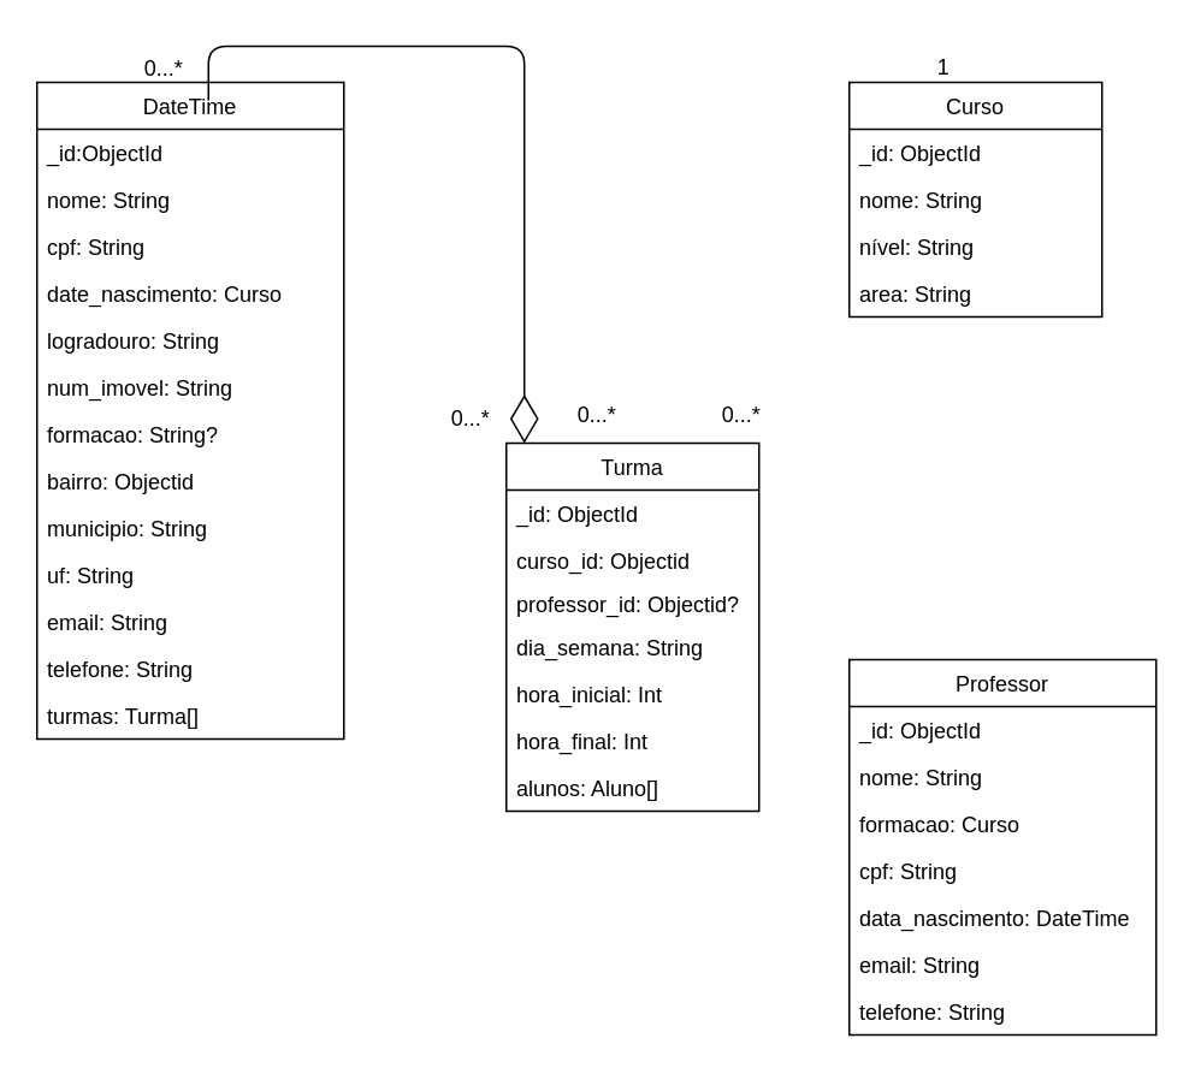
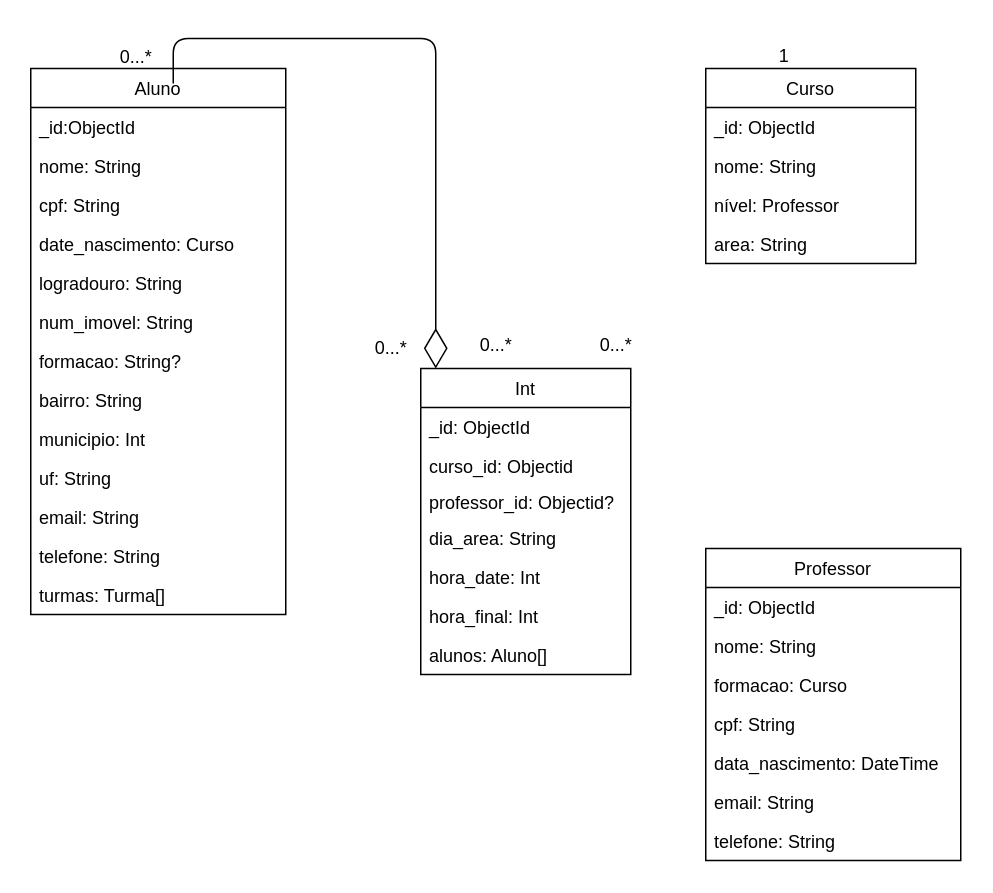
  <mxCell id="0" />
  <mxCell id="1" parent="0" />
- <mxCell id="2" value="DateTime" style="swimlane;fontStyle=0;childLayout=stackLayout;horizontal=1;startSize=26;fillColor=none;horizontalStack=0;resizeParent=1;resizeParentMax=0;resizeLast=0;collapsible=1;marginBottom=0;" parent="1" vertex="1"><mxGeometry x="20" y="43" width="170" height="364" as="geometry" /></mxCell>
+ <mxCell id="2" value="Aluno" style="swimlane;fontStyle=0;childLayout=stackLayout;horizontal=1;startSize=26;fillColor=none;horizontalStack=0;resizeParent=1;resizeParentMax=0;resizeLast=0;collapsible=1;marginBottom=0;" parent="1" vertex="1"><mxGeometry x="20" y="43" width="170" height="364" as="geometry" /></mxCell>
  <mxCell id="3" value="_id:ObjectId" style="text;strokeColor=none;fillColor=none;align=left;verticalAlign=top;spacingLeft=4;spacingRight=4;overflow=hidden;rotatable=0;points=[[0,0.5],[1,0.5]];portConstraint=eastwest;" parent="2" vertex="1"><mxGeometry y="26" width="170" height="26" as="geometry" /></mxCell>
  <mxCell id="4" value="nome: String    " style="text;strokeColor=none;fillColor=none;align=left;verticalAlign=top;spacingLeft=4;spacingRight=4;overflow=hidden;rotatable=0;points=[[0,0.5],[1,0.5]];portConstraint=eastwest;" parent="2" vertex="1"><mxGeometry y="52" width="170" height="26" as="geometry" /></mxCell>
  <mxCell id="5" value="cpf: String" style="text;strokeColor=none;fillColor=none;align=left;verticalAlign=top;spacingLeft=4;spacingRight=4;overflow=hidden;rotatable=0;points=[[0,0.5],[1,0.5]];portConstraint=eastwest;" parent="2" vertex="1"><mxGeometry y="78" width="170" height="26" as="geometry" /></mxCell>
  <mxCell id="6" value="date_nascimento: Curso&#10;" style="text;strokeColor=none;fillColor=none;align=left;verticalAlign=top;spacingLeft=4;spacingRight=4;overflow=hidden;rotatable=0;points=[[0,0.5],[1,0.5]];portConstraint=eastwest;" parent="2" vertex="1"><mxGeometry y="104" width="170" height="26" as="geometry" /></mxCell>
  <mxCell id="7" value="logradouro: String" style="text;strokeColor=none;fillColor=none;align=left;verticalAlign=top;spacingLeft=4;spacingRight=4;overflow=hidden;rotatable=0;points=[[0,0.5],[1,0.5]];portConstraint=eastwest;" parent="2" vertex="1"><mxGeometry y="130" width="170" height="26" as="geometry" /></mxCell>
  <mxCell id="8" value="num_imovel: String" style="text;strokeColor=none;fillColor=none;align=left;verticalAlign=top;spacingLeft=4;spacingRight=4;overflow=hidden;rotatable=0;points=[[0,0.5],[1,0.5]];portConstraint=eastwest;" parent="2" vertex="1"><mxGeometry y="156" width="170" height="26" as="geometry" /></mxCell>
  <mxCell id="9" value="formacao: String?" style="text;strokeColor=none;fillColor=none;align=left;verticalAlign=top;spacingLeft=4;spacingRight=4;overflow=hidden;rotatable=0;points=[[0,0.5],[1,0.5]];portConstraint=eastwest;" parent="2" vertex="1"><mxGeometry y="182" width="170" height="26" as="geometry" /></mxCell>
- <mxCell id="10" value="bairro: Objectid" style="text;strokeColor=none;fillColor=none;align=left;verticalAlign=top;spacingLeft=4;spacingRight=4;overflow=hidden;rotatable=0;points=[[0,0.5],[1,0.5]];portConstraint=eastwest;" parent="2" vertex="1"><mxGeometry y="208" width="170" height="26" as="geometry" /></mxCell>
- <mxCell id="11" value="municipio: String" style="text;strokeColor=none;fillColor=none;align=left;verticalAlign=top;spacingLeft=4;spacingRight=4;overflow=hidden;rotatable=0;points=[[0,0.5],[1,0.5]];portConstraint=eastwest;" parent="2" vertex="1"><mxGeometry y="234" width="170" height="26" as="geometry" /></mxCell>
+ <mxCell id="10" value="bairro: String" style="text;strokeColor=none;fillColor=none;align=left;verticalAlign=top;spacingLeft=4;spacingRight=4;overflow=hidden;rotatable=0;points=[[0,0.5],[1,0.5]];portConstraint=eastwest;" parent="2" vertex="1"><mxGeometry y="208" width="170" height="26" as="geometry" /></mxCell>
+ <mxCell id="11" value="municipio: Int" style="text;strokeColor=none;fillColor=none;align=left;verticalAlign=top;spacingLeft=4;spacingRight=4;overflow=hidden;rotatable=0;points=[[0,0.5],[1,0.5]];portConstraint=eastwest;" parent="2" vertex="1"><mxGeometry y="234" width="170" height="26" as="geometry" /></mxCell>
  <mxCell id="12" value="uf: String" style="text;strokeColor=none;fillColor=none;align=left;verticalAlign=top;spacingLeft=4;spacingRight=4;overflow=hidden;rotatable=0;points=[[0,0.5],[1,0.5]];portConstraint=eastwest;" parent="2" vertex="1"><mxGeometry y="260" width="170" height="26" as="geometry" /></mxCell>
  <mxCell id="13" value="email: String" style="text;strokeColor=none;fillColor=none;align=left;verticalAlign=top;spacingLeft=4;spacingRight=4;overflow=hidden;rotatable=0;points=[[0,0.5],[1,0.5]];portConstraint=eastwest;" parent="2" vertex="1"><mxGeometry y="286" width="170" height="26" as="geometry" /></mxCell>
  <mxCell id="14" value="telefone: String" style="text;strokeColor=none;fillColor=none;align=left;verticalAlign=top;spacingLeft=4;spacingRight=4;overflow=hidden;rotatable=0;points=[[0,0.5],[1,0.5]];portConstraint=eastwest;" vertex="1" parent="2"><mxGeometry y="312" width="170" height="26" as="geometry" /></mxCell>
  <mxCell id="15" value="turmas: Turma[]" style="text;strokeColor=none;fillColor=none;align=left;verticalAlign=top;spacingLeft=4;spacingRight=4;overflow=hidden;rotatable=0;points=[[0,0.5],[1,0.5]];portConstraint=eastwest;" parent="2" vertex="1"><mxGeometry y="338" width="170" height="26" as="geometry" /></mxCell>
  <mxCell id="16" value="Curso" style="swimlane;fontStyle=0;childLayout=stackLayout;horizontal=1;startSize=26;fillColor=none;horizontalStack=0;resizeParent=1;resizeParentMax=0;resizeLast=0;collapsible=1;marginBottom=0;" parent="1" vertex="1"><mxGeometry x="470" y="43" width="140" height="130" as="geometry" /></mxCell>
  <mxCell id="17" value="_id: ObjectId" style="text;strokeColor=none;fillColor=none;align=left;verticalAlign=top;spacingLeft=4;spacingRight=4;overflow=hidden;rotatable=0;points=[[0,0.5],[1,0.5]];portConstraint=eastwest;" parent="16" vertex="1"><mxGeometry y="26" width="140" height="26" as="geometry" /></mxCell>
  <mxCell id="18" value="nome: String" style="text;strokeColor=none;fillColor=none;align=left;verticalAlign=top;spacingLeft=4;spacingRight=4;overflow=hidden;rotatable=0;points=[[0,0.5],[1,0.5]];portConstraint=eastwest;" parent="16" vertex="1"><mxGeometry y="52" width="140" height="26" as="geometry" /></mxCell>
- <mxCell id="19" value="nível: String" style="text;strokeColor=none;fillColor=none;align=left;verticalAlign=top;spacingLeft=4;spacingRight=4;overflow=hidden;rotatable=0;points=[[0,0.5],[1,0.5]];portConstraint=eastwest;" parent="16" vertex="1"><mxGeometry y="78" width="140" height="26" as="geometry" /></mxCell>
+ <mxCell id="19" value="nível: Professor" style="text;strokeColor=none;fillColor=none;align=left;verticalAlign=top;spacingLeft=4;spacingRight=4;overflow=hidden;rotatable=0;points=[[0,0.5],[1,0.5]];portConstraint=eastwest;" parent="16" vertex="1"><mxGeometry y="78" width="140" height="26" as="geometry" /></mxCell>
  <mxCell id="20" value="area: String" style="text;strokeColor=none;fillColor=none;align=left;verticalAlign=top;spacingLeft=4;spacingRight=4;overflow=hidden;rotatable=0;points=[[0,0.5],[1,0.5]];portConstraint=eastwest;" parent="16" vertex="1"><mxGeometry y="104" width="140" height="26" as="geometry" /></mxCell>
  <mxCell id="21" value="Professor" style="swimlane;fontStyle=0;childLayout=stackLayout;horizontal=1;startSize=26;fillColor=none;horizontalStack=0;resizeParent=1;resizeParentMax=0;resizeLast=0;collapsible=1;marginBottom=0;" parent="1" vertex="1"><mxGeometry x="470" y="363" width="170" height="208" as="geometry" /></mxCell>
  <mxCell id="22" value="_id: ObjectId" style="text;strokeColor=none;fillColor=none;align=left;verticalAlign=top;spacingLeft=4;spacingRight=4;overflow=hidden;rotatable=0;points=[[0,0.5],[1,0.5]];portConstraint=eastwest;" parent="21" vertex="1"><mxGeometry y="26" width="170" height="26" as="geometry" /></mxCell>
  <mxCell id="23" value="nome: String" style="text;strokeColor=none;fillColor=none;align=left;verticalAlign=top;spacingLeft=4;spacingRight=4;overflow=hidden;rotatable=0;points=[[0,0.5],[1,0.5]];portConstraint=eastwest;" parent="21" vertex="1"><mxGeometry y="52" width="170" height="26" as="geometry" /></mxCell>
  <mxCell id="24" value="formacao: Curso" style="text;strokeColor=none;fillColor=none;align=left;verticalAlign=top;spacingLeft=4;spacingRight=4;overflow=hidden;rotatable=0;points=[[0,0.5],[1,0.5]];portConstraint=eastwest;" parent="21" vertex="1"><mxGeometry y="78" width="170" height="26" as="geometry" /></mxCell>
  <mxCell id="25" value="cpf: String" style="text;strokeColor=none;fillColor=none;align=left;verticalAlign=top;spacingLeft=4;spacingRight=4;overflow=hidden;rotatable=0;points=[[0,0.5],[1,0.5]];portConstraint=eastwest;" parent="21" vertex="1"><mxGeometry y="104" width="170" height="26" as="geometry" /></mxCell>
  <mxCell id="26" value="data_nascimento: DateTime" style="text;strokeColor=none;fillColor=none;align=left;verticalAlign=top;spacingLeft=4;spacingRight=4;overflow=hidden;rotatable=0;points=[[0,0.5],[1,0.5]];portConstraint=eastwest;" parent="21" vertex="1"><mxGeometry y="130" width="170" height="26" as="geometry" /></mxCell>
  <mxCell id="27" value="email: String" style="text;strokeColor=none;fillColor=none;align=left;verticalAlign=top;spacingLeft=4;spacingRight=4;overflow=hidden;rotatable=0;points=[[0,0.5],[1,0.5]];portConstraint=eastwest;" parent="21" vertex="1"><mxGeometry y="156" width="170" height="26" as="geometry" /></mxCell>
  <mxCell id="28" value="telefone: String" style="text;strokeColor=none;fillColor=none;align=left;verticalAlign=top;spacingLeft=4;spacingRight=4;overflow=hidden;rotatable=0;points=[[0,0.5],[1,0.5]];portConstraint=eastwest;" parent="21" vertex="1"><mxGeometry y="182" width="170" height="26" as="geometry" /></mxCell>
- <mxCell id="29" value="Turma" style="swimlane;fontStyle=0;childLayout=stackLayout;horizontal=1;startSize=26;fillColor=none;horizontalStack=0;resizeParent=1;resizeParentMax=0;resizeLast=0;collapsible=1;marginBottom=0;" parent="1" vertex="1"><mxGeometry x="280" y="243" width="140" height="204" as="geometry" /></mxCell>
+ <mxCell id="29" value="Int" style="swimlane;fontStyle=0;childLayout=stackLayout;horizontal=1;startSize=26;fillColor=none;horizontalStack=0;resizeParent=1;resizeParentMax=0;resizeLast=0;collapsible=1;marginBottom=0;" parent="1" vertex="1"><mxGeometry x="280" y="243" width="140" height="204" as="geometry" /></mxCell>
  <mxCell id="30" value="_id: ObjectId" style="text;strokeColor=none;fillColor=none;align=left;verticalAlign=top;spacingLeft=4;spacingRight=4;overflow=hidden;rotatable=0;points=[[0,0.5],[1,0.5]];portConstraint=eastwest;" parent="29" vertex="1"><mxGeometry y="26" width="140" height="26" as="geometry" /></mxCell>
  <mxCell id="31" value="curso_id: Objectid" style="text;strokeColor=none;fillColor=none;align=left;verticalAlign=top;spacingLeft=4;spacingRight=4;overflow=hidden;rotatable=0;points=[[0,0.5],[1,0.5]];portConstraint=eastwest;" vertex="1" parent="29"><mxGeometry y="52" width="140" height="24" as="geometry" /></mxCell>
  <mxCell id="32" value="professor_id: Objectid?&#10;" style="text;strokeColor=none;fillColor=none;align=left;verticalAlign=top;spacingLeft=4;spacingRight=4;overflow=hidden;rotatable=0;points=[[0,0.5],[1,0.5]];portConstraint=eastwest;" vertex="1" parent="29"><mxGeometry y="76" width="140" height="24" as="geometry" /></mxCell>
- <mxCell id="33" value="dia_semana: String" style="text;strokeColor=none;fillColor=none;align=left;verticalAlign=top;spacingLeft=4;spacingRight=4;overflow=hidden;rotatable=0;points=[[0,0.5],[1,0.5]];portConstraint=eastwest;" parent="29" vertex="1"><mxGeometry y="100" width="140" height="26" as="geometry" /></mxCell>
- <mxCell id="34" value="hora_inicial: Int" style="text;strokeColor=none;fillColor=none;align=left;verticalAlign=top;spacingLeft=4;spacingRight=4;overflow=hidden;rotatable=0;points=[[0,0.5],[1,0.5]];portConstraint=eastwest;" parent="29" vertex="1"><mxGeometry y="126" width="140" height="26" as="geometry" /></mxCell>
+ <mxCell id="33" value="dia_area: String" style="text;strokeColor=none;fillColor=none;align=left;verticalAlign=top;spacingLeft=4;spacingRight=4;overflow=hidden;rotatable=0;points=[[0,0.5],[1,0.5]];portConstraint=eastwest;" parent="29" vertex="1"><mxGeometry y="100" width="140" height="26" as="geometry" /></mxCell>
+ <mxCell id="34" value="hora_date: Int" style="text;strokeColor=none;fillColor=none;align=left;verticalAlign=top;spacingLeft=4;spacingRight=4;overflow=hidden;rotatable=0;points=[[0,0.5],[1,0.5]];portConstraint=eastwest;" parent="29" vertex="1"><mxGeometry y="126" width="140" height="26" as="geometry" /></mxCell>
  <mxCell id="35" value="hora_final: Int&#10;" style="text;strokeColor=none;fillColor=none;align=left;verticalAlign=top;spacingLeft=4;spacingRight=4;overflow=hidden;rotatable=0;points=[[0,0.5],[1,0.5]];portConstraint=eastwest;" parent="29" vertex="1"><mxGeometry y="152" width="140" height="26" as="geometry" /></mxCell>
  <mxCell id="36" value="alunos: Aluno[]" style="text;strokeColor=none;fillColor=none;align=left;verticalAlign=top;spacingLeft=4;spacingRight=4;overflow=hidden;rotatable=0;points=[[0,0.5],[1,0.5]];portConstraint=eastwest;" vertex="1" parent="29"><mxGeometry y="178" width="140" height="26" as="geometry" /></mxCell>
  <mxCell id="37" value="0...*" style="text;html=1;align=center;verticalAlign=middle;resizable=0;points=[];autosize=1;strokeColor=none;fillColor=none;" vertex="1" parent="1"><mxGeometry x="70" y="21" width="40" height="30" as="geometry" /></mxCell>
  <mxCell id="38" value="0...*" style="text;html=1;align=center;verticalAlign=middle;resizable=0;points=[];autosize=1;strokeColor=none;fillColor=none;" vertex="1" parent="1"><mxGeometry x="240" y="215" width="40" height="30" as="geometry" /></mxCell>
  <mxCell id="39" value="0...*" style="text;html=1;align=center;verticalAlign=middle;resizable=0;points=[];autosize=1;strokeColor=none;fillColor=none;" vertex="1" parent="1"><mxGeometry x="310" y="213" width="40" height="30" as="geometry" /></mxCell>
  <mxCell id="40" value="1" style="text;html=1;align=center;verticalAlign=middle;resizable=0;points=[];autosize=1;strokeColor=none;fillColor=none;" vertex="1" parent="1"><mxGeometry x="507" y="20" width="30" height="30" as="geometry" /></mxCell>
  <mxCell id="41" value="" style="endArrow=diamondThin;endFill=0;endSize=24;html=1;edgeStyle=orthogonalEdgeStyle;exitX=0.5;exitY=0;exitDx=0;exitDy=0;" edge="1" parent="1" target="29"><mxGeometry width="160" relative="1" as="geometry"><mxPoint x="115" y="53" as="sourcePoint" /><mxPoint x="290" y="223" as="targetPoint" /><Array as="points"><mxPoint x="115" y="23" /><mxPoint x="290" y="23" /></Array></mxGeometry></mxCell>
  <mxCell id="42" value="0...*" style="text;html=1;align=center;verticalAlign=middle;resizable=0;points=[];autosize=1;strokeColor=none;fillColor=none;" vertex="1" parent="1"><mxGeometry x="390" y="213" width="40" height="30" as="geometry" /></mxCell>
